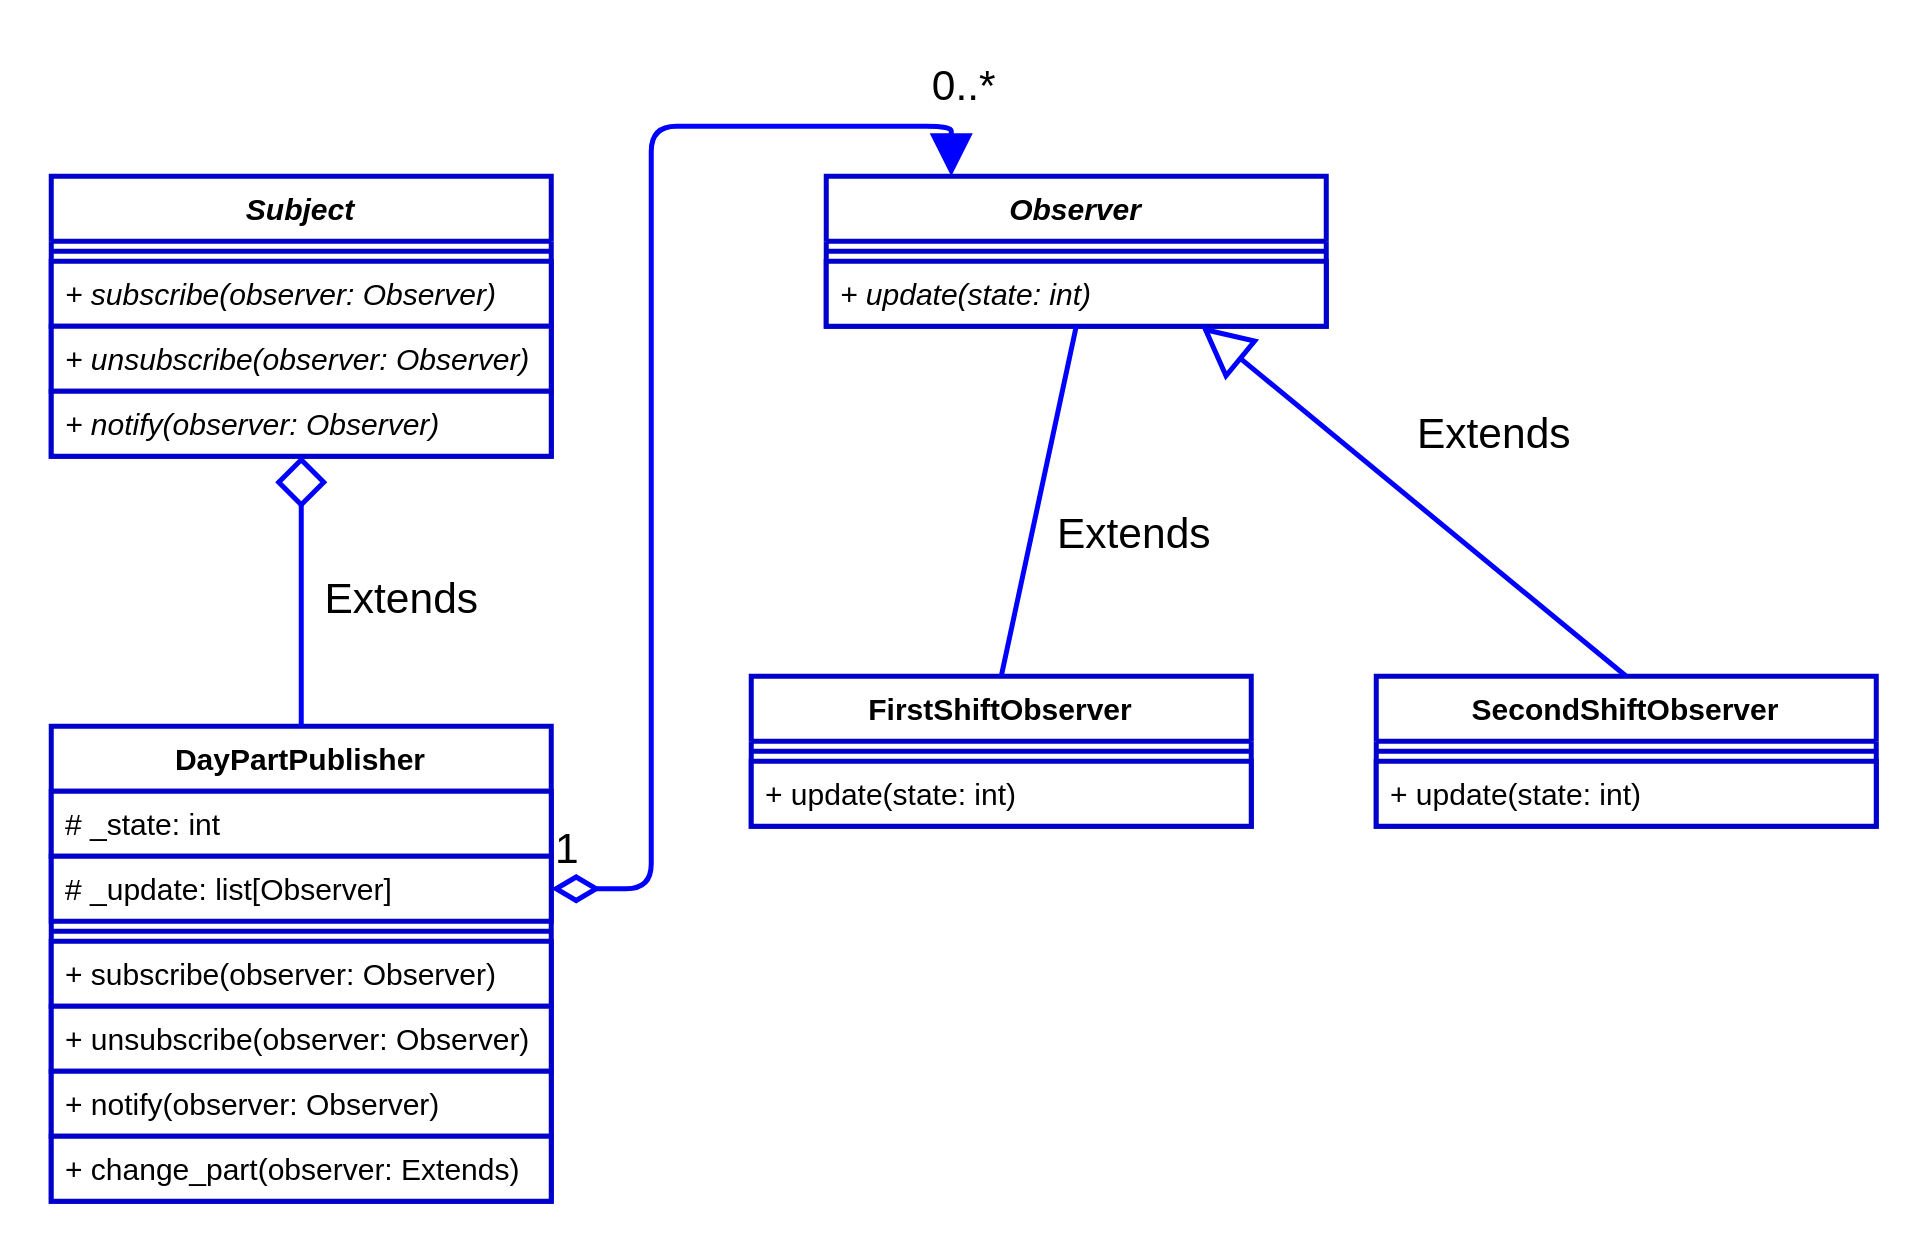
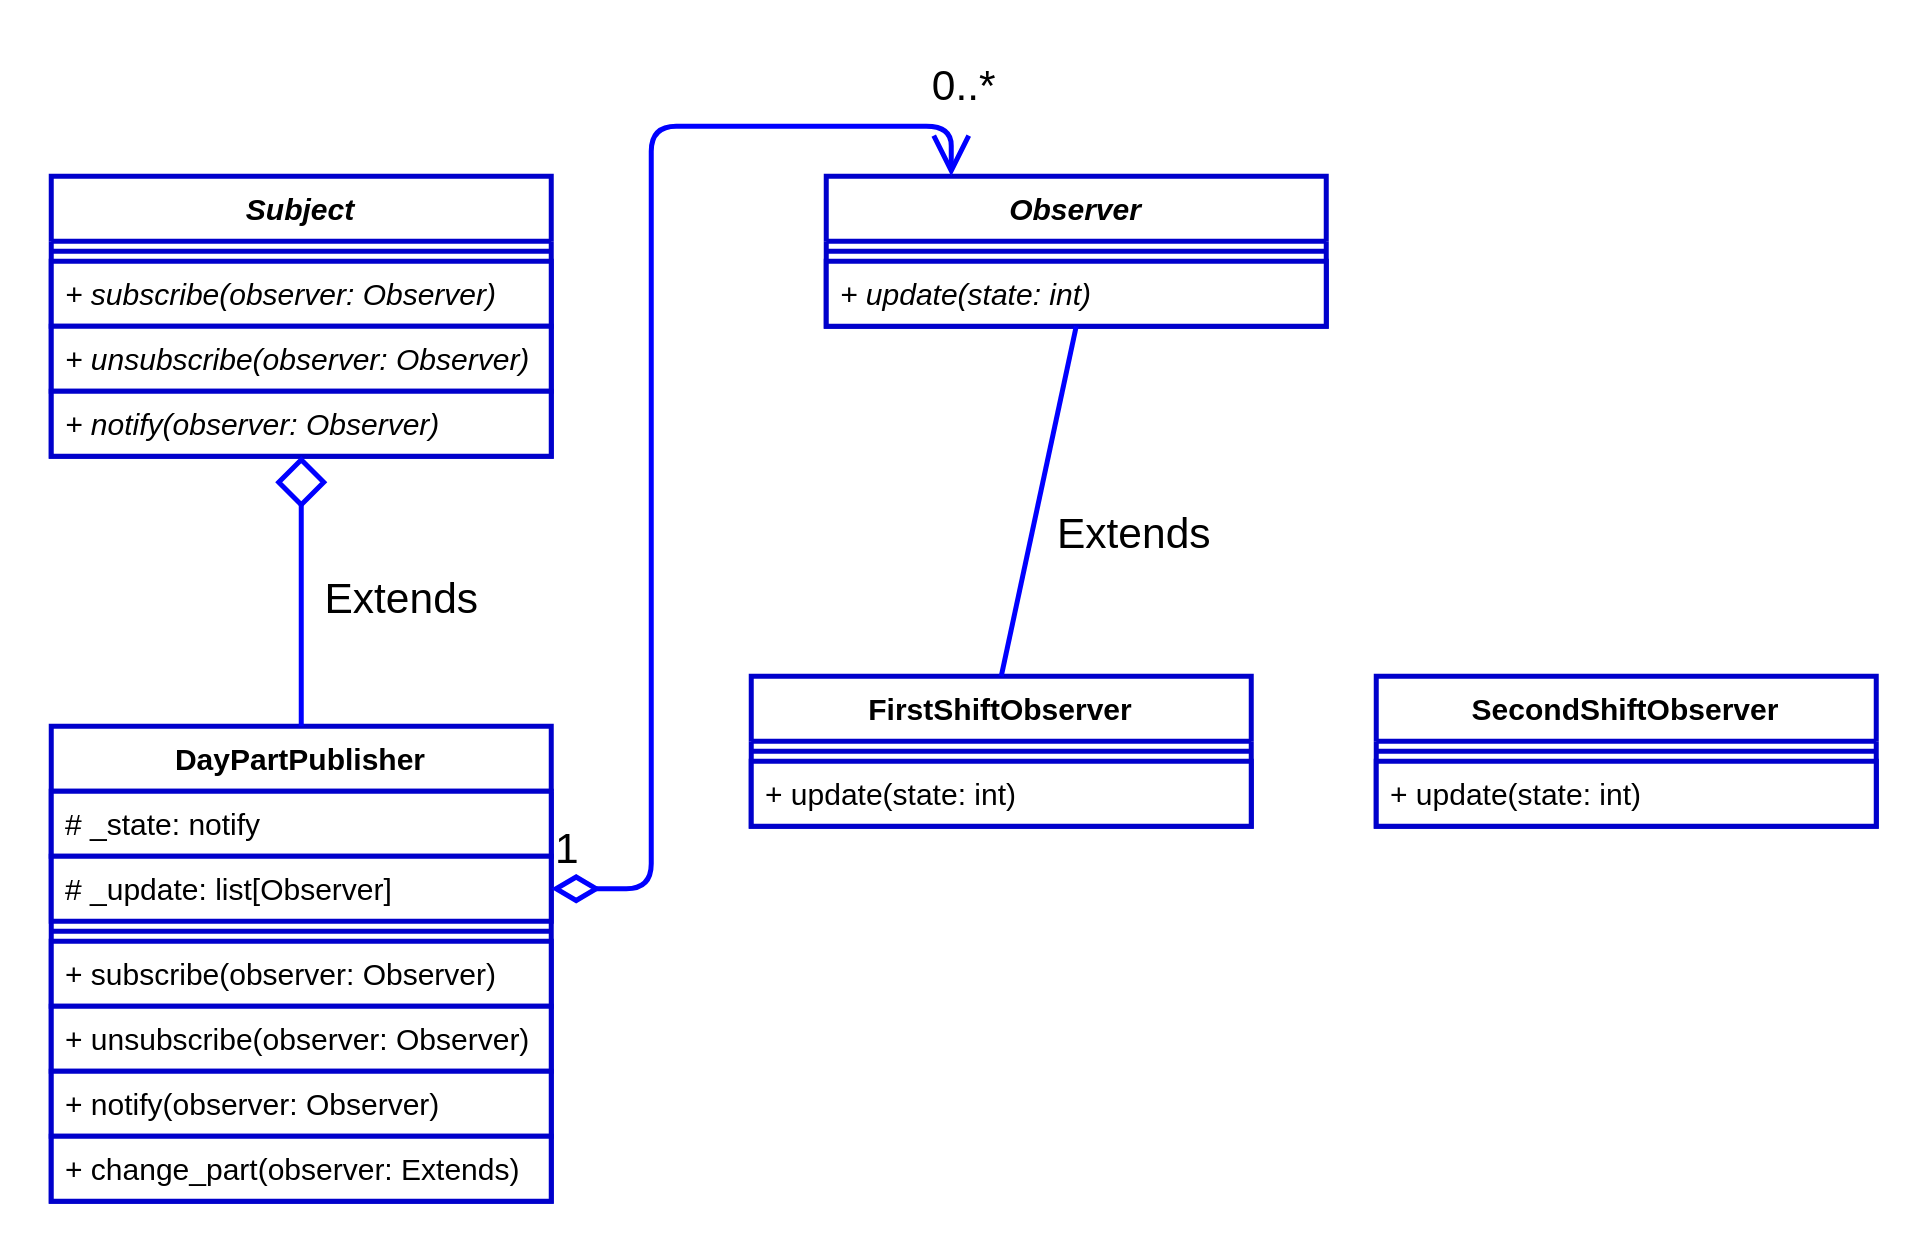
  <mxCell id="0" />
  <mxCell id="1" parent="0" />
  <mxCell id="2" value="Subject" style="swimlane;fontStyle=3;align=center;verticalAlign=top;childLayout=stackLayout;horizontal=1;startSize=26;horizontalStack=0;resizeParent=1;resizeParentMax=0;resizeLast=0;collapsible=1;marginBottom=0;fontColor=#000000;strokeColor=#0000CC;strokeWidth=2;fillColor=#FFFFFF;" vertex="1" parent="1"><mxGeometry x="20" y="70" width="200" height="112" as="geometry" /></mxCell>
  <mxCell id="3" value="" style="line;strokeWidth=2;align=left;verticalAlign=middle;spacingTop=-1;spacingLeft=3;spacingRight=3;rotatable=0;labelPosition=right;points=[];portConstraint=eastwest;fontColor=#000000;strokeColor=#0000CC;fillColor=#FFFFFF;" vertex="1" parent="2"><mxGeometry y="26" width="200" height="8" as="geometry" /></mxCell>
  <mxCell id="4" value="+ subscribe(observer: Observer)" style="text;align=left;verticalAlign=top;spacingLeft=4;spacingRight=4;overflow=hidden;rotatable=0;points=[[0,0.5],[1,0.5]];portConstraint=eastwest;fontColor=#000000;strokeColor=#0000CC;strokeWidth=2;fillColor=#FFFFFF;fontStyle=2" vertex="1" parent="2"><mxGeometry y="34" width="200" height="26" as="geometry" /></mxCell>
  <mxCell id="5" value="+ unsubscribe(observer: Observer)" style="text;align=left;verticalAlign=top;spacingLeft=4;spacingRight=4;overflow=hidden;rotatable=0;points=[[0,0.5],[1,0.5]];portConstraint=eastwest;fontColor=#000000;strokeColor=#0000CC;strokeWidth=2;fillColor=#FFFFFF;fontStyle=2" vertex="1" parent="2"><mxGeometry y="60" width="200" height="26" as="geometry" /></mxCell>
  <mxCell id="6" value="+ notify(observer: Observer)" style="text;align=left;verticalAlign=top;spacingLeft=4;spacingRight=4;overflow=hidden;rotatable=0;points=[[0,0.5],[1,0.5]];portConstraint=eastwest;fontColor=#000000;strokeColor=#0000CC;strokeWidth=2;fillColor=#FFFFFF;fontStyle=2" vertex="1" parent="2"><mxGeometry y="86" width="200" height="26" as="geometry" /></mxCell>
  <mxCell id="7" value="DayPartPublisher" style="swimlane;fontStyle=1;align=center;verticalAlign=top;childLayout=stackLayout;horizontal=1;startSize=26;horizontalStack=0;resizeParent=1;resizeParentMax=0;resizeLast=0;collapsible=1;marginBottom=0;fontColor=#000000;strokeColor=#0000CC;strokeWidth=2;fillColor=#FFFFFF;" vertex="1" parent="1"><mxGeometry x="20" y="290" width="200" height="190" as="geometry" /></mxCell>
- <mxCell id="8" value="# _state: int" style="text;align=left;verticalAlign=top;spacingLeft=4;spacingRight=4;overflow=hidden;rotatable=0;points=[[0,0.5],[1,0.5]];portConstraint=eastwest;fontColor=#000000;strokeColor=#0000CC;strokeWidth=2;fillColor=#FFFFFF;fontStyle=0" vertex="1" parent="7"><mxGeometry y="26" width="200" height="26" as="geometry" /></mxCell>
+ <mxCell id="8" value="# _state: notify" style="text;align=left;verticalAlign=top;spacingLeft=4;spacingRight=4;overflow=hidden;rotatable=0;points=[[0,0.5],[1,0.5]];portConstraint=eastwest;fontColor=#000000;strokeColor=#0000CC;strokeWidth=2;fillColor=#FFFFFF;fontStyle=0" vertex="1" parent="7"><mxGeometry y="26" width="200" height="26" as="geometry" /></mxCell>
  <mxCell id="9" value="# _update: list[Observer]" style="text;align=left;verticalAlign=top;spacingLeft=4;spacingRight=4;overflow=hidden;rotatable=0;points=[[0,0.5],[1,0.5]];portConstraint=eastwest;fontColor=#000000;strokeColor=#0000CC;strokeWidth=2;fillColor=#FFFFFF;fontStyle=0" vertex="1" parent="7"><mxGeometry y="52" width="200" height="26" as="geometry" /></mxCell>
  <mxCell id="10" value="" style="line;strokeWidth=2;align=left;verticalAlign=middle;spacingTop=-1;spacingLeft=3;spacingRight=3;rotatable=0;labelPosition=right;points=[];portConstraint=eastwest;fontColor=#000000;strokeColor=#0000CC;fillColor=#FFFFFF;" vertex="1" parent="7"><mxGeometry y="78" width="200" height="8" as="geometry" /></mxCell>
  <mxCell id="11" value="+ subscribe(observer: Observer)" style="text;align=left;verticalAlign=top;spacingLeft=4;spacingRight=4;overflow=hidden;rotatable=0;points=[[0,0.5],[1,0.5]];portConstraint=eastwest;fontColor=#000000;strokeColor=#0000CC;strokeWidth=2;fillColor=#FFFFFF;fontStyle=0" vertex="1" parent="7"><mxGeometry y="86" width="200" height="26" as="geometry" /></mxCell>
  <mxCell id="12" value="+ unsubscribe(observer: Observer)" style="text;align=left;verticalAlign=top;spacingLeft=4;spacingRight=4;overflow=hidden;rotatable=0;points=[[0,0.5],[1,0.5]];portConstraint=eastwest;fontColor=#000000;strokeColor=#0000CC;strokeWidth=2;fillColor=#FFFFFF;fontStyle=0" vertex="1" parent="7"><mxGeometry y="112" width="200" height="26" as="geometry" /></mxCell>
  <mxCell id="13" value="+ notify(observer: Observer)" style="text;align=left;verticalAlign=top;spacingLeft=4;spacingRight=4;overflow=hidden;rotatable=0;points=[[0,0.5],[1,0.5]];portConstraint=eastwest;fontColor=#000000;strokeColor=#0000CC;strokeWidth=2;fillColor=#FFFFFF;fontStyle=0" vertex="1" parent="7"><mxGeometry y="138" width="200" height="26" as="geometry" /></mxCell>
  <mxCell id="14" value="+ change_part(observer: Extends)" style="text;align=left;verticalAlign=top;spacingLeft=4;spacingRight=4;overflow=hidden;rotatable=0;points=[[0,0.5],[1,0.5]];portConstraint=eastwest;fontColor=#000000;strokeColor=#0000CC;strokeWidth=2;fillColor=#FFFFFF;fontStyle=0" vertex="1" parent="7"><mxGeometry y="164" width="200" height="26" as="geometry" /></mxCell>
  <mxCell id="15" value="Extends" style="endArrow=diamond;endSize=16;endFill=0;html=1;entryX=0.5;entryY=1;entryDx=0;entryDy=0;exitX=0.5;exitY=0;exitDx=0;exitDy=0;strokeWidth=2;fontSize=17;fontColor=#000000;labelBackgroundColor=none;strokeColor=#0000FF;" edge="1" parent="1" source="7" target="2"><mxGeometry x="-0.074" y="-40" width="160" relative="1" as="geometry"><mxPoint x="80" y="220" as="sourcePoint" /><mxPoint x="240" y="220" as="targetPoint" /><mxPoint as="offset" /></mxGeometry></mxCell>
  <mxCell id="16" value="Observer" style="swimlane;fontStyle=3;align=center;verticalAlign=top;childLayout=stackLayout;horizontal=1;startSize=26;horizontalStack=0;resizeParent=1;resizeParentMax=0;resizeLast=0;collapsible=1;marginBottom=0;fontColor=#000000;strokeColor=#0000CC;strokeWidth=2;fillColor=#FFFFFF;" vertex="1" parent="1"><mxGeometry x="330" y="70" width="200" height="60" as="geometry" /></mxCell>
  <mxCell id="17" value="" style="line;strokeWidth=2;align=left;verticalAlign=middle;spacingTop=-1;spacingLeft=3;spacingRight=3;rotatable=0;labelPosition=right;points=[];portConstraint=eastwest;fontColor=#000000;strokeColor=#0000CC;fillColor=#FFFFFF;" vertex="1" parent="16"><mxGeometry y="26" width="200" height="8" as="geometry" /></mxCell>
  <mxCell id="18" value="+ update(state: int)" style="text;align=left;verticalAlign=top;spacingLeft=4;spacingRight=4;overflow=hidden;rotatable=0;points=[[0,0.5],[1,0.5]];portConstraint=eastwest;fontColor=#000000;strokeColor=#0000CC;strokeWidth=2;fillColor=#FFFFFF;fontStyle=2" vertex="1" parent="16"><mxGeometry y="34" width="200" height="26" as="geometry" /></mxCell>
  <mxCell id="19" value="FirstShiftObserver" style="swimlane;fontStyle=1;align=center;verticalAlign=top;childLayout=stackLayout;horizontal=1;startSize=26;horizontalStack=0;resizeParent=1;resizeParentMax=0;resizeLast=0;collapsible=1;marginBottom=0;fontColor=#000000;strokeColor=#0000CC;strokeWidth=2;fillColor=#FFFFFF;" vertex="1" parent="1"><mxGeometry x="300" y="270" width="200" height="60" as="geometry" /></mxCell>
  <mxCell id="20" value="" style="line;strokeWidth=2;align=left;verticalAlign=middle;spacingTop=-1;spacingLeft=3;spacingRight=3;rotatable=0;labelPosition=right;points=[];portConstraint=eastwest;fontColor=#000000;strokeColor=#0000CC;fillColor=#FFFFFF;" vertex="1" parent="19"><mxGeometry y="26" width="200" height="8" as="geometry" /></mxCell>
  <mxCell id="21" value="+ update(state: int)" style="text;align=left;verticalAlign=top;spacingLeft=4;spacingRight=4;overflow=hidden;rotatable=0;points=[[0,0.5],[1,0.5]];portConstraint=eastwest;fontColor=#000000;strokeColor=#0000CC;strokeWidth=2;fillColor=#FFFFFF;fontStyle=0" vertex="1" parent="19"><mxGeometry y="34" width="200" height="26" as="geometry" /></mxCell>
  <mxCell id="22" value="SecondShiftObserver" style="swimlane;fontStyle=1;align=center;verticalAlign=top;childLayout=stackLayout;horizontal=1;startSize=26;horizontalStack=0;resizeParent=1;resizeParentMax=0;resizeLast=0;collapsible=1;marginBottom=0;fontColor=#000000;strokeColor=#0000CC;strokeWidth=2;fillColor=#FFFFFF;" vertex="1" parent="1"><mxGeometry x="550" y="270" width="200" height="60" as="geometry" /></mxCell>
  <mxCell id="23" value="" style="line;strokeWidth=2;align=left;verticalAlign=middle;spacingTop=-1;spacingLeft=3;spacingRight=3;rotatable=0;labelPosition=right;points=[];portConstraint=eastwest;fontColor=#000000;strokeColor=#0000CC;fillColor=#FFFFFF;" vertex="1" parent="22"><mxGeometry y="26" width="200" height="8" as="geometry" /></mxCell>
  <mxCell id="24" value="+ update(state: int)" style="text;align=left;verticalAlign=top;spacingLeft=4;spacingRight=4;overflow=hidden;rotatable=0;points=[[0,0.5],[1,0.5]];portConstraint=eastwest;fontColor=#000000;strokeColor=#0000CC;strokeWidth=2;fillColor=#FFFFFF;fontStyle=0" vertex="1" parent="22"><mxGeometry y="34" width="200" height="26" as="geometry" /></mxCell>
  <mxCell id="25" value="Extends" style="endArrow=none;endSize=16;endFill=0;html=1;entryX=0.5;entryY=1;entryDx=0;entryDy=0;exitX=0.5;exitY=0;exitDx=0;exitDy=0;strokeWidth=2;fontSize=17;fontColor=#000000;labelBackgroundColor=none;strokeColor=#0000FF;" edge="1" parent="1" source="19" target="16"><mxGeometry x="-0.074" y="-40" width="160" relative="1" as="geometry"><mxPoint x="130" y="300" as="sourcePoint" /><mxPoint x="130" y="192" as="targetPoint" /><mxPoint as="offset" /></mxGeometry></mxCell>
- <mxCell id="26" value="Extends" style="endArrow=block;endSize=16;endFill=0;html=1;entryX=0.75;entryY=1;entryDx=0;entryDy=0;exitX=0.5;exitY=0;exitDx=0;exitDy=0;strokeWidth=2;fontSize=17;fontColor=#000000;labelBackgroundColor=none;strokeColor=#0000FF;" edge="1" parent="1" source="22" target="16"><mxGeometry x="-0.074" y="-40" width="160" relative="1" as="geometry"><mxPoint x="140" y="310" as="sourcePoint" /><mxPoint x="140" y="202" as="targetPoint" /><mxPoint as="offset" /></mxGeometry></mxCell>
- <mxCell id="27" value="1" style="endArrow=block;html=1;endSize=12;startArrow=diamondThin;startSize=14;startFill=0;edgeStyle=orthogonalEdgeStyle;align=left;verticalAlign=bottom;labelBackgroundColor=none;fontSize=17;fontColor=#000000;strokeColor=#0000FF;strokeWidth=2;exitX=1;exitY=0.5;exitDx=0;exitDy=0;entryX=0.25;entryY=0;entryDx=0;entryDy=0;" edge="1" parent="1" source="9" target="16"><mxGeometry x="-1" y="3" relative="1" as="geometry"><mxPoint x="240" y="230" as="sourcePoint" /><mxPoint x="290" y="230" as="targetPoint" /><Array as="points"><mxPoint x="260" y="355" /><mxPoint x="260" y="50" /><mxPoint x="380" y="50" /></Array></mxGeometry></mxCell>
+ <mxCell id="27" value="1" style="endArrow=open;html=1;endSize=12;startArrow=diamondThin;startSize=14;startFill=0;edgeStyle=orthogonalEdgeStyle;align=left;verticalAlign=bottom;labelBackgroundColor=none;fontSize=17;fontColor=#000000;strokeColor=#0000FF;strokeWidth=2;exitX=1;exitY=0.5;exitDx=0;exitDy=0;entryX=0.25;entryY=0;entryDx=0;entryDy=0;" edge="1" parent="1" source="9" target="16"><mxGeometry x="-1" y="3" relative="1" as="geometry"><mxPoint x="240" y="230" as="sourcePoint" /><mxPoint x="290" y="230" as="targetPoint" /><Array as="points"><mxPoint x="260" y="355" /><mxPoint x="260" y="50" /><mxPoint x="380" y="50" /></Array></mxGeometry></mxCell>
  <mxCell id="28" value="0..*" style="text;html=1;align=center;verticalAlign=middle;resizable=0;points=[];autosize=1;strokeColor=none;fontSize=17;fontColor=#000000;" vertex="1" parent="1"><mxGeometry x="365" y="20" width="40" height="30" as="geometry" /></mxCell>
